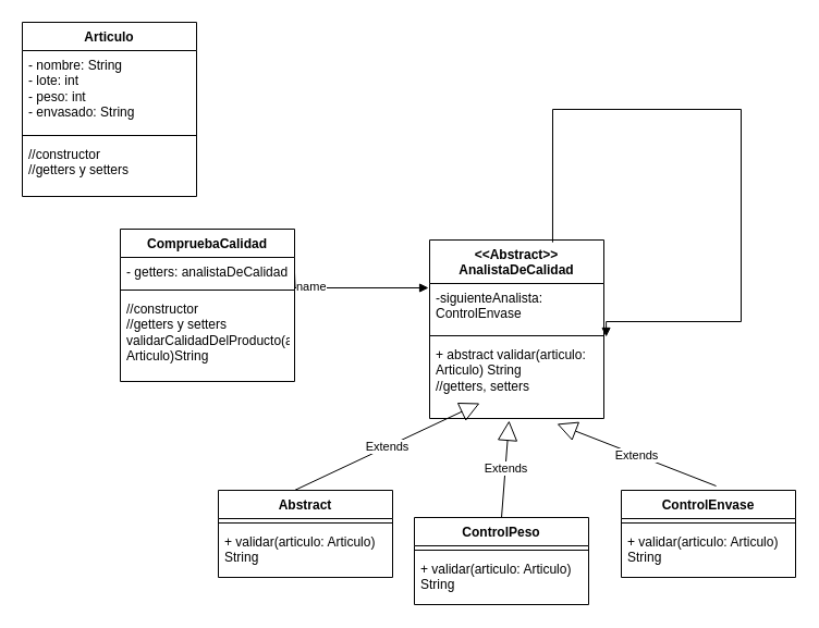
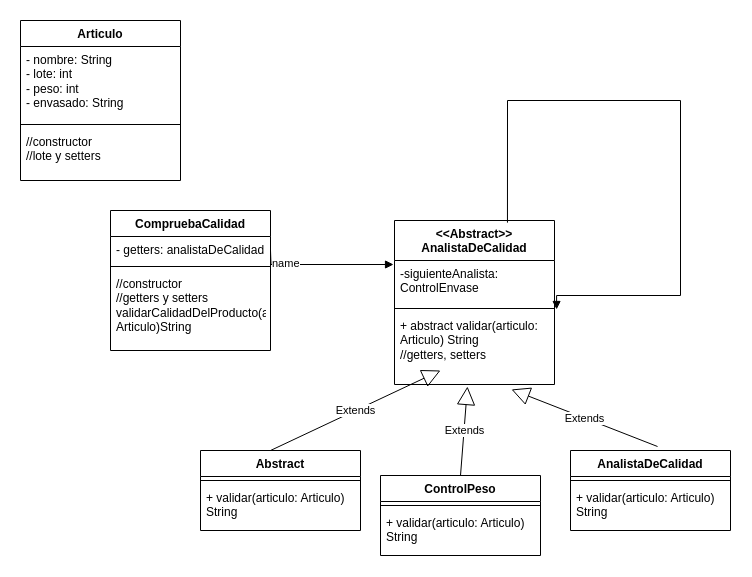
  <mxCell id="0" />
  <mxCell id="1" parent="0" />
  <mxCell id="2" value="Articulo" style="swimlane;fontStyle=1;align=center;verticalAlign=top;childLayout=stackLayout;horizontal=1;startSize=26;horizontalStack=0;resizeParent=1;resizeParentMax=0;resizeLast=0;collapsible=1;marginBottom=0;whiteSpace=wrap;html=1;" vertex="1" parent="1"><mxGeometry x="20" y="20" width="160" height="160" as="geometry" /></mxCell>
  <mxCell id="3" value="- nombre: String&lt;br&gt;- lote: int&lt;br&gt;- peso: int&lt;br&gt;- envasado: String" style="text;strokeColor=none;fillColor=none;align=left;verticalAlign=top;spacingLeft=4;spacingRight=4;overflow=hidden;rotatable=0;points=[[0,0.5],[1,0.5]];portConstraint=eastwest;whiteSpace=wrap;html=1;" vertex="1" parent="2"><mxGeometry y="26" width="160" height="74" as="geometry" /></mxCell>
  <mxCell id="4" value="" style="line;strokeWidth=1;fillColor=none;align=left;verticalAlign=middle;spacingTop=-1;spacingLeft=3;spacingRight=3;rotatable=0;labelPosition=right;points=[];portConstraint=eastwest;strokeColor=inherit;" vertex="1" parent="2"><mxGeometry y="100" width="160" height="8" as="geometry" /></mxCell>
- <mxCell id="5" value="//constructor&lt;br&gt;//getters y setters" style="text;strokeColor=none;fillColor=none;align=left;verticalAlign=top;spacingLeft=4;spacingRight=4;overflow=hidden;rotatable=0;points=[[0,0.5],[1,0.5]];portConstraint=eastwest;whiteSpace=wrap;html=1;" vertex="1" parent="2"><mxGeometry y="108" width="160" height="52" as="geometry" /></mxCell>
+ <mxCell id="5" value="//constructor&lt;br&gt;//lote y setters" style="text;strokeColor=none;fillColor=none;align=left;verticalAlign=top;spacingLeft=4;spacingRight=4;overflow=hidden;rotatable=0;points=[[0,0.5],[1,0.5]];portConstraint=eastwest;whiteSpace=wrap;html=1;" vertex="1" parent="2"><mxGeometry y="108" width="160" height="52" as="geometry" /></mxCell>
  <mxCell id="6" value="CompruebaCalidad" style="swimlane;fontStyle=1;align=center;verticalAlign=top;childLayout=stackLayout;horizontal=1;startSize=26;horizontalStack=0;resizeParent=1;resizeParentMax=0;resizeLast=0;collapsible=1;marginBottom=0;whiteSpace=wrap;html=1;" vertex="1" parent="1"><mxGeometry x="110" y="210" width="160" height="140" as="geometry" /></mxCell>
  <mxCell id="7" value="- getters: analistaDeCalidad" style="text;strokeColor=none;fillColor=none;align=left;verticalAlign=top;spacingLeft=4;spacingRight=4;overflow=hidden;rotatable=0;points=[[0,0.5],[1,0.5]];portConstraint=eastwest;whiteSpace=wrap;html=1;" vertex="1" parent="6"><mxGeometry y="26" width="160" height="26" as="geometry" /></mxCell>
  <mxCell id="8" value="name" style="endArrow=block;endFill=1;html=1;edgeStyle=orthogonalEdgeStyle;align=left;verticalAlign=top;rounded=0;entryX=-0.006;entryY=0.091;entryDx=0;entryDy=0;entryPerimeter=0;" edge="1" parent="6" target="12"><mxGeometry x="-1" relative="1" as="geometry"><mxPoint x="160" y="40" as="sourcePoint" /><mxPoint x="310" y="40" as="targetPoint" /></mxGeometry></mxCell>
  <mxCell id="9" value="" style="line;strokeWidth=1;fillColor=none;align=left;verticalAlign=middle;spacingTop=-1;spacingLeft=3;spacingRight=3;rotatable=0;labelPosition=right;points=[];portConstraint=eastwest;strokeColor=inherit;" vertex="1" parent="6"><mxGeometry y="52" width="160" height="8" as="geometry" /></mxCell>
  <mxCell id="10" value="//constructor&lt;br&gt;//getters y setters&lt;br&gt;validarCalidadDelProducto(articulo: Articulo)String" style="text;strokeColor=none;fillColor=none;align=left;verticalAlign=top;spacingLeft=4;spacingRight=4;overflow=hidden;rotatable=0;points=[[0,0.5],[1,0.5]];portConstraint=eastwest;whiteSpace=wrap;html=1;" vertex="1" parent="6"><mxGeometry y="60" width="160" height="80" as="geometry" /></mxCell>
  <mxCell id="11" value="&amp;lt;&amp;lt;Abstract&amp;gt;&amp;gt;&lt;br&gt;AnalistaDeCalidad" style="swimlane;fontStyle=1;align=center;verticalAlign=top;childLayout=stackLayout;horizontal=1;startSize=40;horizontalStack=0;resizeParent=1;resizeParentMax=0;resizeLast=0;collapsible=1;marginBottom=0;whiteSpace=wrap;html=1;" vertex="1" parent="1"><mxGeometry x="394" y="220" width="160" height="164" as="geometry" /></mxCell>
  <mxCell id="12" value="-siguienteAnalista: ControlEnvase" style="text;strokeColor=none;fillColor=none;align=left;verticalAlign=top;spacingLeft=4;spacingRight=4;overflow=hidden;rotatable=0;points=[[0,0.5],[1,0.5]];portConstraint=eastwest;whiteSpace=wrap;html=1;" vertex="1" parent="11"><mxGeometry y="40" width="160" height="44" as="geometry" /></mxCell>
  <mxCell id="13" value="" style="line;strokeWidth=1;fillColor=none;align=left;verticalAlign=middle;spacingTop=-1;spacingLeft=3;spacingRight=3;rotatable=0;labelPosition=right;points=[];portConstraint=eastwest;strokeColor=inherit;" vertex="1" parent="11"><mxGeometry y="84" width="160" height="8" as="geometry" /></mxCell>
  <mxCell id="14" value="+ abstract validar(articulo: Articulo) String&lt;br&gt;//getters, setters" style="text;strokeColor=none;fillColor=none;align=left;verticalAlign=top;spacingLeft=4;spacingRight=4;overflow=hidden;rotatable=0;points=[[0,0.5],[1,0.5]];portConstraint=eastwest;whiteSpace=wrap;html=1;" vertex="1" parent="11"><mxGeometry y="92" width="160" height="72" as="geometry" /></mxCell>
  <mxCell id="15" value="" style="endArrow=block;endFill=1;html=1;edgeStyle=orthogonalEdgeStyle;align=left;verticalAlign=top;rounded=0;exitX=0.706;exitY=0.013;exitDx=0;exitDy=0;exitPerimeter=0;entryX=1.013;entryY=-0.042;entryDx=0;entryDy=0;entryPerimeter=0;" edge="1" parent="11" source="11" target="14"><mxGeometry x="-1" relative="1" as="geometry"><mxPoint x="-114" y="40" as="sourcePoint" /><mxPoint x="9" y="40" as="targetPoint" /><Array as="points"><mxPoint x="113" y="-120" /><mxPoint x="286" y="-120" /><mxPoint x="286" y="75" /></Array></mxGeometry></mxCell>
  <mxCell id="16" value="Abstract" style="swimlane;fontStyle=1;align=center;verticalAlign=top;childLayout=stackLayout;horizontal=1;startSize=26;horizontalStack=0;resizeParent=1;resizeParentMax=0;resizeLast=0;collapsible=1;marginBottom=0;whiteSpace=wrap;html=1;" vertex="1" parent="1"><mxGeometry x="200" y="450" width="160" height="80" as="geometry" /></mxCell>
  <mxCell id="17" value="Extends" style="endArrow=block;endSize=16;endFill=0;html=1;rounded=0;" edge="1" parent="16"><mxGeometry width="160" relative="1" as="geometry"><mxPoint x="70" as="sourcePoint" /><mxPoint x="240" y="-80" as="targetPoint" /></mxGeometry></mxCell>
  <mxCell id="18" value="" style="line;strokeWidth=1;fillColor=none;align=left;verticalAlign=middle;spacingTop=-1;spacingLeft=3;spacingRight=3;rotatable=0;labelPosition=right;points=[];portConstraint=eastwest;strokeColor=inherit;" vertex="1" parent="16"><mxGeometry y="26" width="160" height="8" as="geometry" /></mxCell>
  <mxCell id="19" value="+ validar(articulo: Articulo) String" style="text;strokeColor=none;fillColor=none;align=left;verticalAlign=top;spacingLeft=4;spacingRight=4;overflow=hidden;rotatable=0;points=[[0,0.5],[1,0.5]];portConstraint=eastwest;whiteSpace=wrap;html=1;" vertex="1" parent="16"><mxGeometry y="34" width="160" height="46" as="geometry" /></mxCell>
  <mxCell id="20" value="ControlPeso" style="swimlane;fontStyle=1;align=center;verticalAlign=top;childLayout=stackLayout;horizontal=1;startSize=26;horizontalStack=0;resizeParent=1;resizeParentMax=0;resizeLast=0;collapsible=1;marginBottom=0;whiteSpace=wrap;html=1;" vertex="1" parent="1"><mxGeometry x="380" y="475" width="160" height="80" as="geometry" /></mxCell>
  <mxCell id="21" value="" style="line;strokeWidth=1;fillColor=none;align=left;verticalAlign=middle;spacingTop=-1;spacingLeft=3;spacingRight=3;rotatable=0;labelPosition=right;points=[];portConstraint=eastwest;strokeColor=inherit;" vertex="1" parent="20"><mxGeometry y="26" width="160" height="8" as="geometry" /></mxCell>
  <mxCell id="22" value="+ validar(articulo: Articulo) String" style="text;strokeColor=none;fillColor=none;align=left;verticalAlign=top;spacingLeft=4;spacingRight=4;overflow=hidden;rotatable=0;points=[[0,0.5],[1,0.5]];portConstraint=eastwest;whiteSpace=wrap;html=1;" vertex="1" parent="20"><mxGeometry y="34" width="160" height="46" as="geometry" /></mxCell>
- <mxCell id="23" value="ControlEnvase" style="swimlane;fontStyle=1;align=center;verticalAlign=top;childLayout=stackLayout;horizontal=1;startSize=26;horizontalStack=0;resizeParent=1;resizeParentMax=0;resizeLast=0;collapsible=1;marginBottom=0;whiteSpace=wrap;html=1;" vertex="1" parent="1"><mxGeometry x="570" y="450" width="160" height="80" as="geometry" /></mxCell>
+ <mxCell id="23" value="AnalistaDeCalidad" style="swimlane;fontStyle=1;align=center;verticalAlign=top;childLayout=stackLayout;horizontal=1;startSize=26;horizontalStack=0;resizeParent=1;resizeParentMax=0;resizeLast=0;collapsible=1;marginBottom=0;whiteSpace=wrap;html=1;" vertex="1" parent="1"><mxGeometry x="570" y="450" width="160" height="80" as="geometry" /></mxCell>
  <mxCell id="24" value="" style="line;strokeWidth=1;fillColor=none;align=left;verticalAlign=middle;spacingTop=-1;spacingLeft=3;spacingRight=3;rotatable=0;labelPosition=right;points=[];portConstraint=eastwest;strokeColor=inherit;" vertex="1" parent="23"><mxGeometry y="26" width="160" height="8" as="geometry" /></mxCell>
  <mxCell id="25" value="+ validar(articulo: Articulo) String" style="text;strokeColor=none;fillColor=none;align=left;verticalAlign=top;spacingLeft=4;spacingRight=4;overflow=hidden;rotatable=0;points=[[0,0.5],[1,0.5]];portConstraint=eastwest;whiteSpace=wrap;html=1;" vertex="1" parent="23"><mxGeometry y="34" width="160" height="46" as="geometry" /></mxCell>
  <mxCell id="26" value="Extends" style="endArrow=block;endSize=16;endFill=0;html=1;rounded=0;entryX=0.456;entryY=1.028;entryDx=0;entryDy=0;entryPerimeter=0;exitX=0.5;exitY=0;exitDx=0;exitDy=0;" edge="1" parent="1" source="20" target="14"><mxGeometry width="160" relative="1" as="geometry"><mxPoint x="280" y="460" as="sourcePoint" /><mxPoint x="461" y="379" as="targetPoint" /></mxGeometry></mxCell>
  <mxCell id="27" value="Extends" style="endArrow=block;endSize=16;endFill=0;html=1;rounded=0;entryX=0.731;entryY=1.069;entryDx=0;entryDy=0;entryPerimeter=0;exitX=0.544;exitY=-0.05;exitDx=0;exitDy=0;exitPerimeter=0;" edge="1" parent="1" source="23" target="14"><mxGeometry width="160" relative="1" as="geometry"><mxPoint x="470" y="485" as="sourcePoint" /><mxPoint x="477" y="382" as="targetPoint" /></mxGeometry></mxCell>
